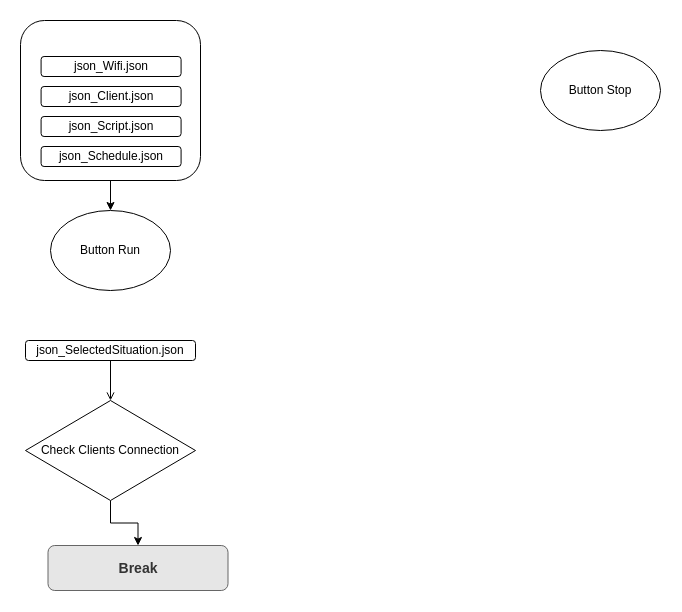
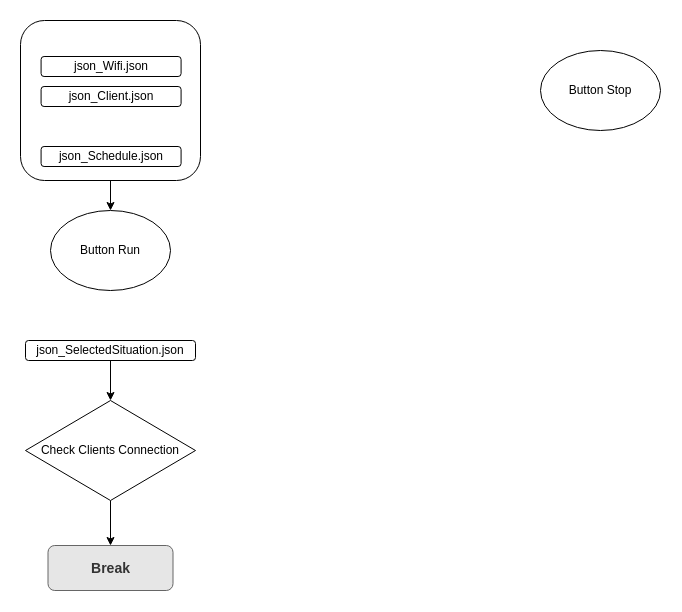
  <mxCell id="0" />
  <mxCell id="1" parent="0" />
  <mxCell id="2" value="Button Run" style="ellipse;whiteSpace=wrap;html=1;" vertex="1" parent="1"><mxGeometry x="50" y="210" width="120" height="80" as="geometry" /></mxCell>
  <mxCell id="3" value="Button Stop" style="ellipse;whiteSpace=wrap;html=1;" vertex="1" parent="1"><mxGeometry x="540" y="50" width="120" height="80" as="geometry" /></mxCell>
  <mxCell id="4" value="" style="group" vertex="1" connectable="0" parent="1"><mxGeometry x="20" y="20" width="180" height="160" as="geometry" /></mxCell>
  <mxCell id="5" value="" style="rounded=1;whiteSpace=wrap;html=1;align=center;" vertex="1" parent="4"><mxGeometry width="180" height="160" as="geometry" /></mxCell>
  <mxCell id="6" value="json_Wifi.json" style="rounded=1;whiteSpace=wrap;html=1;" vertex="1" parent="4"><mxGeometry x="20.593" y="36" width="140" height="20" as="geometry" /></mxCell>
  <mxCell id="7" value="json_Client.json" style="rounded=1;whiteSpace=wrap;html=1;" vertex="1" parent="4"><mxGeometry x="20.593" y="66" width="140" height="20" as="geometry" /></mxCell>
- <mxCell id="8" value="json_Script.json" style="rounded=1;whiteSpace=wrap;html=1;" vertex="1" parent="4"><mxGeometry x="20.593" y="96" width="140" height="20" as="geometry" /></mxCell>
  <mxCell id="9" value="json_Schedule.json" style="rounded=1;whiteSpace=wrap;html=1;" vertex="1" parent="4"><mxGeometry x="20.593" y="126" width="140" height="20" as="geometry" /></mxCell>
- <mxCell id="10" style="edgeStyle=orthogonalEdgeStyle;rounded=0;orthogonalLoop=1;jettySize=auto;html=1;entryX=0.5;entryY=0;entryDx=0;entryDy=0;endArrow=open;" edge="1" parent="1" source="11" target="13"><mxGeometry relative="1" as="geometry" /></mxCell>
+ <mxCell id="10" style="edgeStyle=orthogonalEdgeStyle;rounded=0;orthogonalLoop=1;jettySize=auto;html=1;entryX=0.5;entryY=0;entryDx=0;entryDy=0;" edge="1" parent="1" source="11" target="13"><mxGeometry relative="1" as="geometry" /></mxCell>
  <mxCell id="11" value="json_SelectedSituation.json" style="rounded=1;whiteSpace=wrap;html=1;" vertex="1" parent="1"><mxGeometry x="25" y="340" width="170" height="20" as="geometry" /></mxCell>
  <mxCell id="12" style="edgeStyle=orthogonalEdgeStyle;rounded=0;orthogonalLoop=1;jettySize=auto;html=1;entryX=0.5;entryY=0;entryDx=0;entryDy=0;" edge="1" parent="1" source="13" target="15"><mxGeometry relative="1" as="geometry"><mxPoint x="110" y="520" as="targetPoint" /></mxGeometry></mxCell>
  <mxCell id="13" value="Check Clients Connection" style="rhombus;whiteSpace=wrap;html=1;" vertex="1" parent="1"><mxGeometry x="25" y="400" width="170" height="100" as="geometry" /></mxCell>
  <mxCell id="14" style="edgeStyle=orthogonalEdgeStyle;rounded=0;orthogonalLoop=1;jettySize=auto;html=1;entryX=0.5;entryY=0;entryDx=0;entryDy=0;" edge="1" parent="1" source="5" target="2"><mxGeometry relative="1" as="geometry" /></mxCell>
- <mxCell id="15" value="&lt;font style=&quot;font-size: 14px;&quot;&gt;&lt;b style=&quot;&quot;&gt;Break&lt;/b&gt;&lt;/font&gt;" style="rounded=1;whiteSpace=wrap;html=1;fillColor=#E6E6E6;fontColor=#333333;strokeColor=#666666;" vertex="1" parent="1"><mxGeometry x="47.5" y="545" width="180" height="45" as="geometry" /></mxCell>
+ <mxCell id="15" value="&lt;font style=&quot;font-size: 14px;&quot;&gt;&lt;b style=&quot;&quot;&gt;Break&lt;/b&gt;&lt;/font&gt;" style="rounded=1;whiteSpace=wrap;html=1;fillColor=#E6E6E6;fontColor=#333333;strokeColor=#666666;" vertex="1" parent="1"><mxGeometry x="47.5" y="545" width="125" height="45" as="geometry" /></mxCell>
